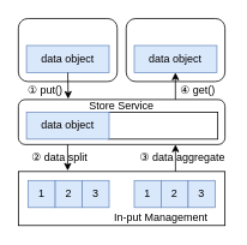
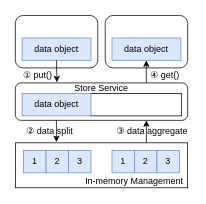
  <mxCell id="0" />
  <mxCell id="1" parent="0" />
  <mxCell id="2" value="" style="rounded=0;whiteSpace=wrap;html=1;" parent="1" vertex="1"><mxGeometry x="20" y="190" width="230" height="60" as="geometry" /></mxCell>
  <mxCell id="3" value="" style="rounded=1;whiteSpace=wrap;html=1;" vertex="1" parent="1"><mxGeometry x="20" y="20" width="110" height="70" as="geometry" /></mxCell>
  <mxCell id="4" value="" style="rounded=1;whiteSpace=wrap;html=1;" vertex="1" parent="1"><mxGeometry x="140" y="20" width="110" height="70" as="geometry" /></mxCell>
  <mxCell id="5" value="data object" style="rounded=0;whiteSpace=wrap;html=1;fillColor=#dae8fc;strokeColor=#6c8ebf;" vertex="1" parent="1"><mxGeometry x="29" y="50" width="92" height="30" as="geometry" /></mxCell>
  <mxCell id="6" value="" style="rounded=1;whiteSpace=wrap;html=1;" vertex="1" parent="1"><mxGeometry x="20" y="110" width="230" height="50" as="geometry" /></mxCell>
  <mxCell id="7" value="Store Service" style="text;html=1;align=center;verticalAlign=middle;whiteSpace=wrap;rounded=0;" vertex="1" parent="1"><mxGeometry x="95" y="102" width="80" height="30" as="geometry" /></mxCell>
  <mxCell id="8" value="" style="endArrow=classic;html=1;rounded=0;entryX=0.241;entryY=-0.017;entryDx=0;entryDy=0;entryPerimeter=0;" edge="1" parent="1" target="6"><mxGeometry width="50" height="50" relative="1" as="geometry"><mxPoint x="75" y="80" as="sourcePoint" /><mxPoint x="250" y="110" as="targetPoint" /></mxGeometry></mxCell>
  <mxCell id="9" value="" style="rounded=0;whiteSpace=wrap;html=1;" vertex="1" parent="1"><mxGeometry x="120" y="124" width="122" height="30" as="geometry" /></mxCell>
  <mxCell id="10" value="" style="endArrow=classic;html=1;rounded=0;entryX=0.25;entryY=1;entryDx=0;entryDy=0;exitX=0.627;exitY=0;exitDx=0;exitDy=0;exitPerimeter=0;" edge="1" parent="1"><mxGeometry width="50" height="50" relative="1" as="geometry"><mxPoint x="194.83" y="110" as="sourcePoint" /><mxPoint x="194.83" y="80" as="targetPoint" /></mxGeometry></mxCell>
- <mxCell id="11" value="In-put Management" style="text;html=1;align=center;verticalAlign=middle;whiteSpace=wrap;rounded=0;" vertex="1" parent="1"><mxGeometry x="108" y="236" width="142" height="10" as="geometry" /></mxCell>
+ <mxCell id="11" value="In-memory Management" style="text;html=1;align=center;verticalAlign=middle;whiteSpace=wrap;rounded=0;" vertex="1" parent="1"><mxGeometry x="108" y="236" width="142" height="10" as="geometry" /></mxCell>
  <mxCell id="12" value="① put()" style="text;html=1;align=center;verticalAlign=middle;whiteSpace=wrap;rounded=0;" vertex="1" parent="1"><mxGeometry x="20" y="85" width="60" height="30" as="geometry" /></mxCell>
  <mxCell id="13" value="④ get()" style="text;html=1;align=center;verticalAlign=middle;whiteSpace=wrap;rounded=0;" vertex="1" parent="1"><mxGeometry x="190" y="85" width="60" height="30" as="geometry" /></mxCell>
  <mxCell id="14" value="" style="endArrow=classic;html=1;rounded=0;entryX=0.241;entryY=-0.017;entryDx=0;entryDy=0;entryPerimeter=0;" edge="1" parent="1"><mxGeometry width="50" height="50" relative="1" as="geometry"><mxPoint x="74.86" y="160" as="sourcePoint" /><mxPoint x="74.86" y="189" as="targetPoint" /></mxGeometry></mxCell>
  <mxCell id="15" value="data object" style="rounded=0;whiteSpace=wrap;html=1;fillColor=#dae8fc;strokeColor=#6c8ebf;" vertex="1" parent="1"><mxGeometry x="149" y="50" width="92" height="30" as="geometry" /></mxCell>
  <mxCell id="16" value="data object" style="rounded=0;whiteSpace=wrap;html=1;fillColor=#dae8fc;strokeColor=#6c8ebf;" vertex="1" parent="1"><mxGeometry x="29" y="124" width="92" height="30" as="geometry" /></mxCell>
  <mxCell id="17" value="1" style="rounded=0;whiteSpace=wrap;html=1;fillColor=#dae8fc;strokeColor=#6c8ebf;" vertex="1" parent="1"><mxGeometry x="31" y="200" width="30" height="30" as="geometry" /></mxCell>
  <mxCell id="18" value="2" style="rounded=0;whiteSpace=wrap;html=1;fillColor=#dae8fc;strokeColor=#6c8ebf;" vertex="1" parent="1"><mxGeometry x="61" y="200" width="30" height="30" as="geometry" /></mxCell>
  <mxCell id="19" value="3" style="rounded=0;whiteSpace=wrap;html=1;fillColor=#dae8fc;strokeColor=#6c8ebf;" vertex="1" parent="1"><mxGeometry x="91" y="200" width="30" height="30" as="geometry" /></mxCell>
  <mxCell id="20" value="② data split" style="text;html=1;align=center;verticalAlign=middle;whiteSpace=wrap;rounded=0;" vertex="1" parent="1"><mxGeometry x="31" y="160" width="70" height="30" as="geometry" /></mxCell>
  <mxCell id="21" value="" style="endArrow=classic;html=1;rounded=0;entryX=0.25;entryY=1;entryDx=0;entryDy=0;exitX=0.627;exitY=0;exitDx=0;exitDy=0;exitPerimeter=0;" edge="1" parent="1"><mxGeometry width="50" height="50" relative="1" as="geometry"><mxPoint x="194.9" y="190" as="sourcePoint" /><mxPoint x="194.9" y="160" as="targetPoint" /></mxGeometry></mxCell>
  <mxCell id="22" value="③ data aggregate" style="text;html=1;align=center;verticalAlign=middle;whiteSpace=wrap;rounded=0;" vertex="1" parent="1"><mxGeometry x="153" y="160" width="100" height="30" as="geometry" /></mxCell>
  <mxCell id="23" value="1" style="rounded=0;whiteSpace=wrap;html=1;fillColor=#dae8fc;strokeColor=#6c8ebf;" vertex="1" parent="1"><mxGeometry x="149" y="200" width="30" height="30" as="geometry" /></mxCell>
  <mxCell id="24" value="2" style="rounded=0;whiteSpace=wrap;html=1;fillColor=#dae8fc;strokeColor=#6c8ebf;" vertex="1" parent="1"><mxGeometry x="179" y="200" width="30" height="30" as="geometry" /></mxCell>
  <mxCell id="25" value="3" style="rounded=0;whiteSpace=wrap;html=1;fillColor=#dae8fc;strokeColor=#6c8ebf;" vertex="1" parent="1"><mxGeometry x="209" y="200" width="30" height="30" as="geometry" /></mxCell>
